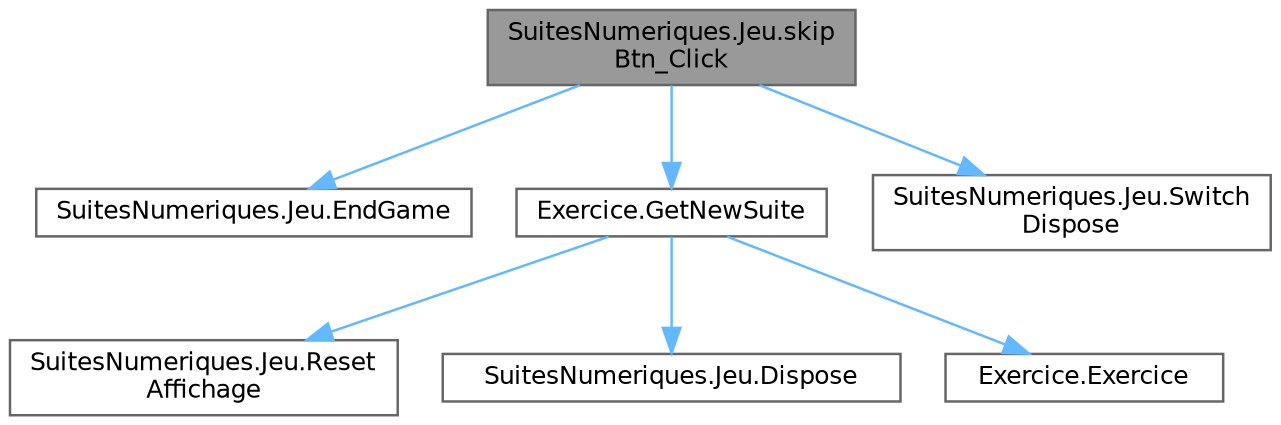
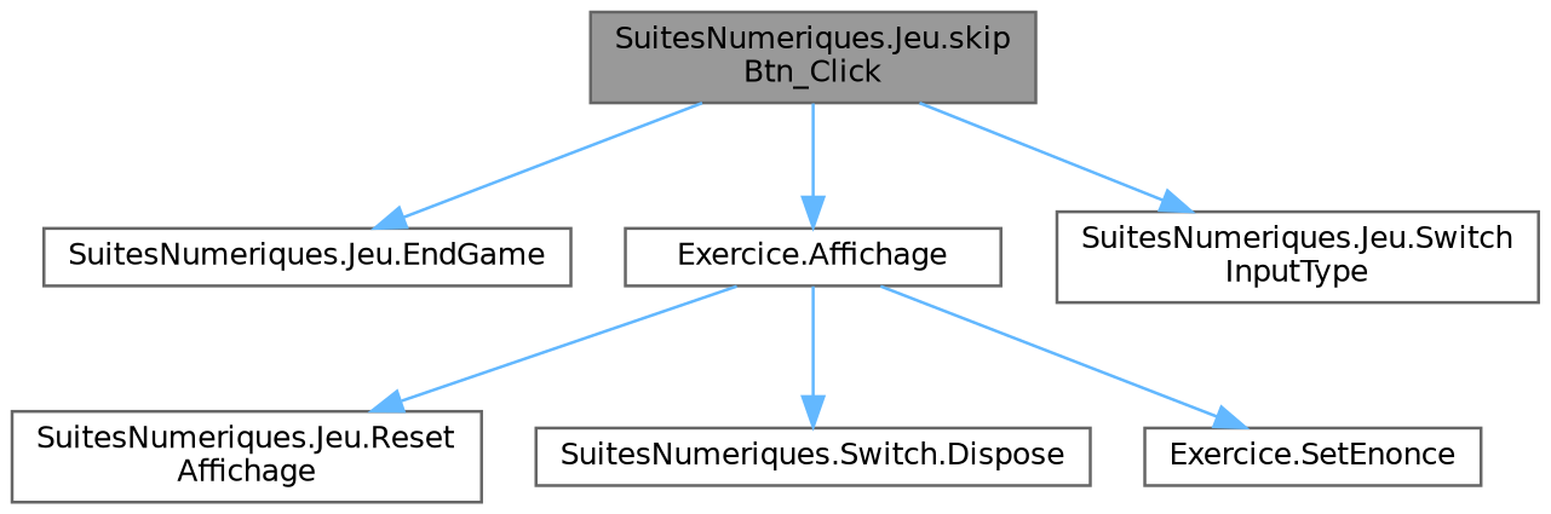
  digraph {
    rankdir=TB
    node [color=grey40 fillcolor=white fontname=Helvetica fontsize=10 shape=box style=filled]
    edge [color=steelblue1 fontname=Helvetica fontsize=10 labelfontname=Helvetica labelfontsize=10 style=solid]
    n1 [color=gray40 fillcolor=grey60 fontcolor=black height=0.2 label="SuitesNumeriques.Jeu.skip\lBtn_Click" width=0.4]
    n2 [height=0.2 label="SuitesNumeriques.Jeu.EndGame" width=0.4]
-   n3 [height=0.2 label="Exercice.GetNewSuite" width=0.4]
-   n4 [height=0.2 label="SuitesNumeriques.Jeu.Switch\lDispose" width=0.4]
+   n3 [height=0.2 label="Exercice.Affichage" width=0.4]
+   n4 [height=0.2 label="SuitesNumeriques.Jeu.Switch\lInputType" width=0.4]
    n5 [height=0.2 label="SuitesNumeriques.Jeu.Reset\lAffichage" width=0.4]
-   n6 [height=0.2 label="SuitesNumeriques.Jeu.Dispose" width=0.4]
-   n7 [height=0.2 label="Exercice.Exercice" width=0.4]
+   n6 [height=0.2 label="SuitesNumeriques.Switch.Dispose" width=0.4]
+   n7 [height=0.2 label="Exercice.SetEnonce" width=0.4]
    n1 -> n2
    n1 -> n3
    n1 -> n4
    n3 -> n5
    n3 -> n6
    n3 -> n7
  }
